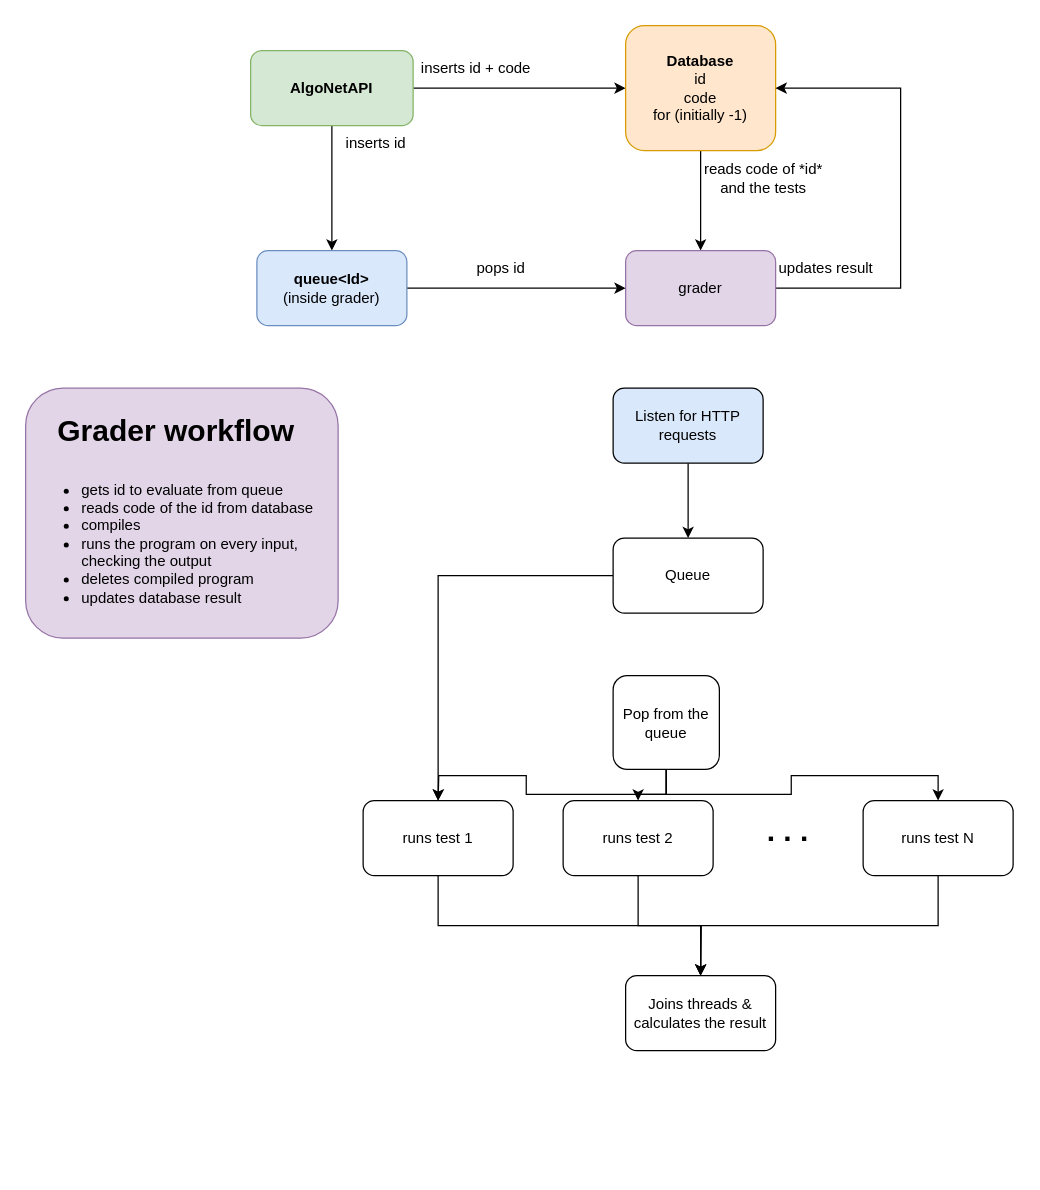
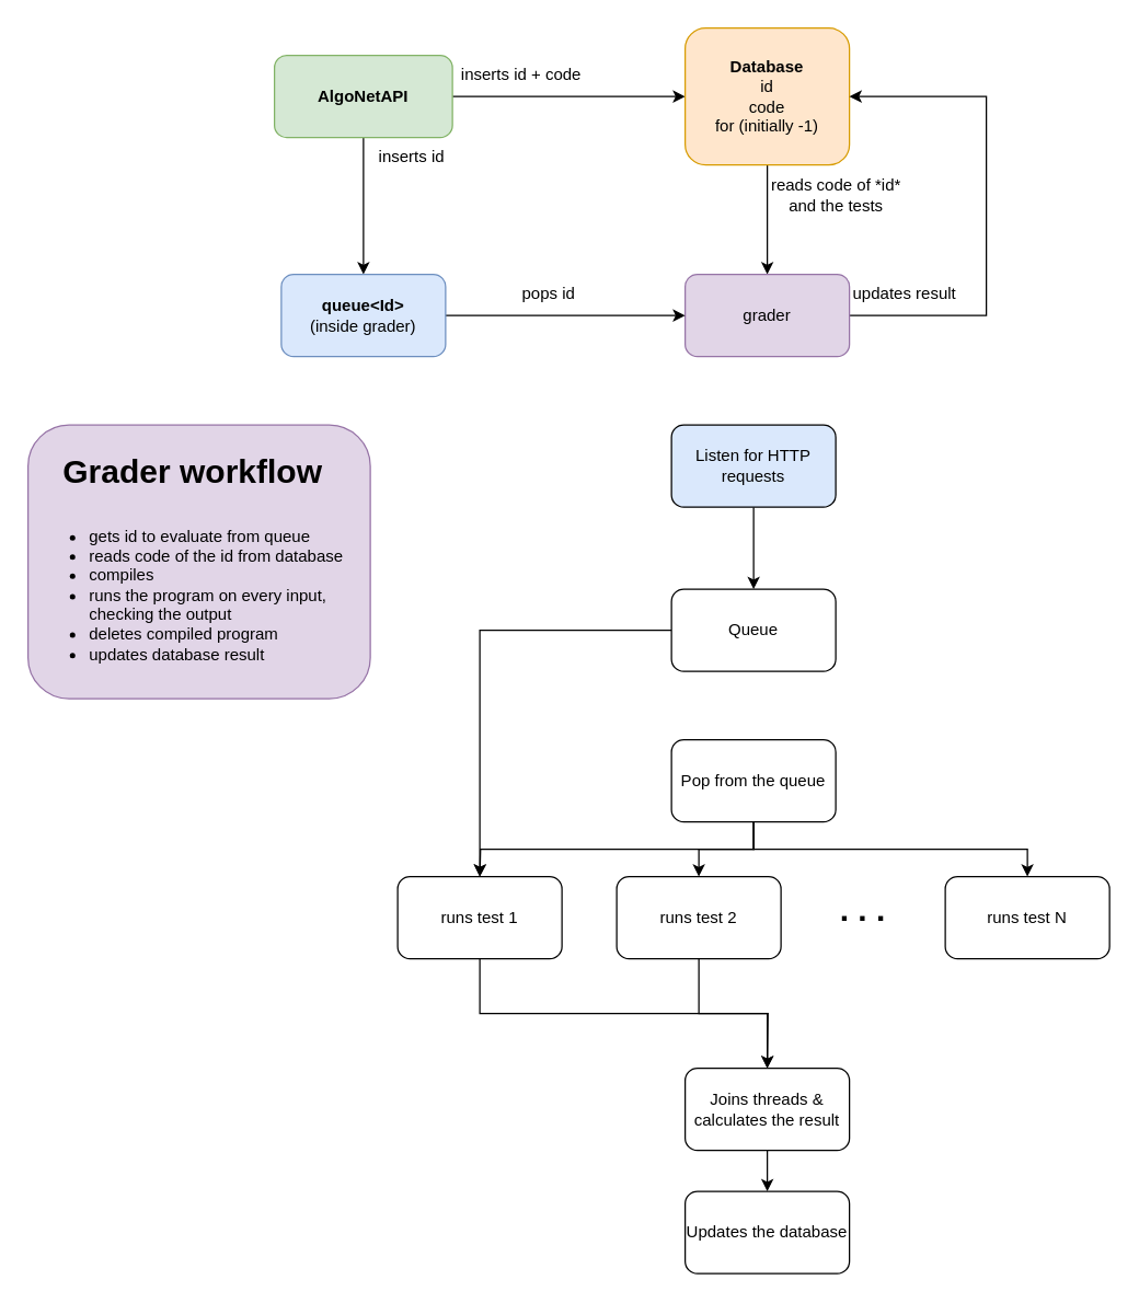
  <mxCell id="0" />
  <mxCell id="1" parent="0" />
  <mxCell id="2" value="" style="rounded=1;whiteSpace=wrap;html=1;fillColor=#e1d5e7;strokeColor=#9673a6;" parent="1" vertex="1"><mxGeometry x="20" y="310" width="250" height="200" as="geometry" /></mxCell>
  <mxCell id="3" style="edgeStyle=orthogonalEdgeStyle;rounded=0;orthogonalLoop=1;jettySize=auto;html=1;entryX=0;entryY=0.5;entryDx=0;entryDy=0;" parent="1" source="5" target="7" edge="1"><mxGeometry relative="1" as="geometry" /></mxCell>
  <mxCell id="4" style="edgeStyle=orthogonalEdgeStyle;rounded=0;orthogonalLoop=1;jettySize=auto;html=1;exitX=0.5;exitY=1;exitDx=0;exitDy=0;entryX=0.5;entryY=0;entryDx=0;entryDy=0;" parent="1" source="5" target="12" edge="1"><mxGeometry relative="1" as="geometry" /></mxCell>
  <mxCell id="5" value="&lt;b&gt;AlgoNetAPI&lt;/b&gt;" style="rounded=1;whiteSpace=wrap;html=1;fillColor=#d5e8d4;strokeColor=#82b366;" parent="1" vertex="1"><mxGeometry x="200" y="40" width="130" height="60" as="geometry" /></mxCell>
  <mxCell id="6" style="edgeStyle=orthogonalEdgeStyle;rounded=0;orthogonalLoop=1;jettySize=auto;html=1;exitX=0.5;exitY=1;exitDx=0;exitDy=0;entryX=0.5;entryY=0;entryDx=0;entryDy=0;" parent="1" source="7" target="9" edge="1"><mxGeometry relative="1" as="geometry" /></mxCell>
  <mxCell id="7" value="&lt;b&gt;Database&lt;/b&gt;&lt;div&gt;id&lt;/div&gt;&lt;div&gt;code&lt;/div&gt;&lt;div&gt;for (initially -1)&lt;/div&gt;" style="rounded=1;whiteSpace=wrap;html=1;fillColor=#ffe6cc;strokeColor=#d79b00;" parent="1" vertex="1"><mxGeometry x="500" y="20" width="120" height="100" as="geometry" /></mxCell>
  <mxCell id="8" style="edgeStyle=orthogonalEdgeStyle;rounded=0;orthogonalLoop=1;jettySize=auto;html=1;entryX=1;entryY=0.5;entryDx=0;entryDy=0;" parent="1" source="9" target="7" edge="1"><mxGeometry relative="1" as="geometry"><Array as="points"><mxPoint x="720" y="230" /><mxPoint x="720" y="70" /></Array></mxGeometry></mxCell>
  <mxCell id="9" value="grader" style="rounded=1;whiteSpace=wrap;html=1;fillColor=#e1d5e7;strokeColor=#9673a6;" parent="1" vertex="1"><mxGeometry x="500" y="200" width="120" height="60" as="geometry" /></mxCell>
  <mxCell id="10" value="&lt;font style=&quot;font-size: 12px; font-weight: normal;&quot;&gt;inserts id + code&lt;/font&gt;" style="text;strokeColor=none;fillColor=none;html=1;fontSize=24;fontStyle=1;verticalAlign=middle;align=center;" parent="1" vertex="1"><mxGeometry x="330" y="30" width="100" height="40" as="geometry" /></mxCell>
  <mxCell id="11" style="edgeStyle=orthogonalEdgeStyle;rounded=0;orthogonalLoop=1;jettySize=auto;html=1;exitX=1;exitY=0.5;exitDx=0;exitDy=0;entryX=0;entryY=0.5;entryDx=0;entryDy=0;" parent="1" source="12" target="9" edge="1"><mxGeometry relative="1" as="geometry" /></mxCell>
  <mxCell id="12" value="&lt;b&gt;queue&amp;lt;Id&amp;gt;&lt;/b&gt;&lt;div&gt;&lt;div&gt;(inside grader)&lt;/div&gt;&lt;/div&gt;" style="rounded=1;whiteSpace=wrap;html=1;fillColor=#dae8fc;strokeColor=#6c8ebf;" parent="1" vertex="1"><mxGeometry x="205" y="200" width="120" height="60" as="geometry" /></mxCell>
  <mxCell id="13" value="&lt;span style=&quot;font-weight: normal;&quot;&gt;&lt;font style=&quot;font-size: 12px;&quot;&gt;inserts id&lt;/font&gt;&lt;/span&gt;" style="text;strokeColor=none;fillColor=none;html=1;fontSize=24;fontStyle=1;verticalAlign=middle;align=center;" parent="1" vertex="1"><mxGeometry x="250" y="90" width="100" height="40" as="geometry" /></mxCell>
  <mxCell id="14" value="&lt;span style=&quot;font-weight: normal;&quot;&gt;&lt;font style=&quot;font-size: 12px;&quot;&gt;pops id&lt;/font&gt;&lt;/span&gt;" style="text;strokeColor=none;fillColor=none;html=1;fontSize=24;fontStyle=1;verticalAlign=middle;align=center;" parent="1" vertex="1"><mxGeometry x="350" y="190" width="100" height="40" as="geometry" /></mxCell>
  <mxCell id="15" value="&lt;p style=&quot;line-height: 40%;&quot;&gt;&lt;font style=&quot;font-weight: normal; font-size: 12px;&quot;&gt;reads code of *id*&lt;/font&gt;&lt;font style=&quot;font-size: 12px;&quot;&gt;&lt;span style=&quot;font-weight: normal;&quot;&gt;&lt;br&gt;and the tests&lt;/span&gt;&lt;/font&gt;&lt;br&gt;&lt;/p&gt;" style="text;strokeColor=none;fillColor=none;html=1;fontSize=24;fontStyle=1;verticalAlign=middle;align=center;" parent="1" vertex="1"><mxGeometry x="560" y="120" width="100" height="40" as="geometry" /></mxCell>
  <mxCell id="16" value="&lt;span style=&quot;font-weight: normal;&quot;&gt;&lt;font style=&quot;font-size: 12px;&quot;&gt;updates result&lt;/font&gt;&lt;/span&gt;" style="text;strokeColor=none;fillColor=none;html=1;fontSize=24;fontStyle=1;verticalAlign=middle;align=center;" parent="1" vertex="1"><mxGeometry x="610" y="190" width="100" height="40" as="geometry" /></mxCell>
  <mxCell id="17" value="&lt;b&gt;&lt;font style=&quot;font-size: 24px;&quot;&gt;Grader workflow&lt;/font&gt;&lt;/b&gt;" style="text;html=1;align=center;verticalAlign=middle;whiteSpace=wrap;rounded=0;" parent="1" vertex="1"><mxGeometry x="32.5" y="320" width="215" height="50" as="geometry" /></mxCell>
  <mxCell id="18" value="&lt;ul&gt;&lt;li&gt;gets id to evaluate from queue&lt;/li&gt;&lt;li&gt;reads code of the id from database&lt;/li&gt;&lt;li&gt;compiles&amp;nbsp;&lt;/li&gt;&lt;li&gt;runs the program on every input, checking the output&lt;br&gt;&lt;/li&gt;&lt;li&gt;deletes compiled program&lt;/li&gt;&lt;li&gt;updates database result&lt;/li&gt;&lt;/ul&gt;" style="text;strokeColor=none;fillColor=none;html=1;whiteSpace=wrap;verticalAlign=middle;overflow=hidden;" parent="1" vertex="1"><mxGeometry x="22.5" y="370" width="235" height="120" as="geometry" /></mxCell>
  <mxCell id="19" style="edgeStyle=orthogonalEdgeStyle;rounded=0;orthogonalLoop=1;jettySize=auto;html=1;entryX=0.5;entryY=0;entryDx=0;entryDy=0;" edge="1" parent="1" source="20" target="22"><mxGeometry relative="1" as="geometry" /></mxCell>
  <mxCell id="20" value="Listen for HTTP requests" style="rounded=1;whiteSpace=wrap;html=1;fillColor=#dae8fc;" vertex="1" parent="1"><mxGeometry x="490" y="310" width="120" height="60" as="geometry" /></mxCell>
  <mxCell id="21" style="edgeStyle=orthogonalEdgeStyle;rounded=0;orthogonalLoop=1;jettySize=auto;html=1;" edge="1" parent="1" source="22" target="28"><mxGeometry relative="1" as="geometry" /></mxCell>
  <mxCell id="22" value="Queue" style="rounded=1;whiteSpace=wrap;html=1;" vertex="1" parent="1"><mxGeometry x="490" y="430" width="120" height="60" as="geometry" /></mxCell>
  <mxCell id="23" style="edgeStyle=orthogonalEdgeStyle;rounded=0;orthogonalLoop=1;jettySize=auto;html=1;exitX=0.5;exitY=1;exitDx=0;exitDy=0;" edge="1" parent="1" source="26"><mxGeometry relative="1" as="geometry"><mxPoint x="350" y="640" as="targetPoint" /></mxGeometry></mxCell>
  <mxCell id="24" style="edgeStyle=orthogonalEdgeStyle;rounded=0;orthogonalLoop=1;jettySize=auto;html=1;" edge="1" parent="1" source="26" target="30"><mxGeometry relative="1" as="geometry" /></mxCell>
  <mxCell id="25" style="edgeStyle=orthogonalEdgeStyle;rounded=0;orthogonalLoop=1;jettySize=auto;html=1;exitX=0.5;exitY=1;exitDx=0;exitDy=0;" edge="1" parent="1" source="26" target="32"><mxGeometry relative="1" as="geometry" /></mxCell>
- <mxCell id="26" value="Pop from the queue" style="rounded=1;whiteSpace=wrap;html=1;" vertex="1" parent="1"><mxGeometry x="490" y="540" width="85" height="75" as="geometry" /></mxCell>
+ <mxCell id="26" value="Pop from the queue" style="rounded=1;whiteSpace=wrap;html=1;" vertex="1" parent="1"><mxGeometry x="490" y="540" width="120" height="60" as="geometry" /></mxCell>
  <mxCell id="27" style="edgeStyle=orthogonalEdgeStyle;rounded=0;orthogonalLoop=1;jettySize=auto;html=1;exitX=0.5;exitY=1;exitDx=0;exitDy=0;" edge="1" parent="1" source="28" target="35"><mxGeometry relative="1" as="geometry" /></mxCell>
  <mxCell id="28" value="runs test 1" style="rounded=1;whiteSpace=wrap;html=1;" vertex="1" parent="1"><mxGeometry x="290" y="640" width="120" height="60" as="geometry" /></mxCell>
  <mxCell id="29" style="edgeStyle=orthogonalEdgeStyle;rounded=0;orthogonalLoop=1;jettySize=auto;html=1;" edge="1" parent="1" source="30"><mxGeometry relative="1" as="geometry"><mxPoint x="560" y="780" as="targetPoint" /></mxGeometry></mxCell>
  <mxCell id="30" value="runs test 2" style="rounded=1;whiteSpace=wrap;html=1;" vertex="1" parent="1"><mxGeometry x="450" y="640" width="120" height="60" as="geometry" /></mxCell>
- <mxCell id="31" style="edgeStyle=orthogonalEdgeStyle;rounded=0;orthogonalLoop=1;jettySize=auto;html=1;entryX=0.5;entryY=0;entryDx=0;entryDy=0;exitX=0.5;exitY=1;exitDx=0;exitDy=0;" edge="1" parent="1" source="32" target="35"><mxGeometry relative="1" as="geometry" /></mxCell>
  <mxCell id="32" value="runs test N" style="rounded=1;whiteSpace=wrap;html=1;" vertex="1" parent="1"><mxGeometry x="690" y="640" width="120" height="60" as="geometry" /></mxCell>
  <mxCell id="33" value="&lt;font style=&quot;font-size: 24px;&quot;&gt;&lt;b&gt;. . .&lt;/b&gt;&lt;/font&gt;" style="text;html=1;align=center;verticalAlign=middle;whiteSpace=wrap;rounded=0;" vertex="1" parent="1"><mxGeometry x="600" y="650" width="60" height="30" as="geometry" /></mxCell>
+ <mxCell id="34" style="edgeStyle=orthogonalEdgeStyle;rounded=0;orthogonalLoop=1;jettySize=auto;html=1;" edge="1" parent="1" source="35" target="36"><mxGeometry relative="1" as="geometry" /></mxCell>
  <mxCell id="35" value="Joins threads &amp;amp; calculates the result" style="rounded=1;whiteSpace=wrap;html=1;" vertex="1" parent="1"><mxGeometry x="500" y="780" width="120" height="60" as="geometry" /></mxCell>
+ <mxCell id="36" value="Updates the database" style="rounded=1;whiteSpace=wrap;html=1;" vertex="1" parent="1"><mxGeometry x="500" y="870" width="120" height="60" as="geometry" /></mxCell>
